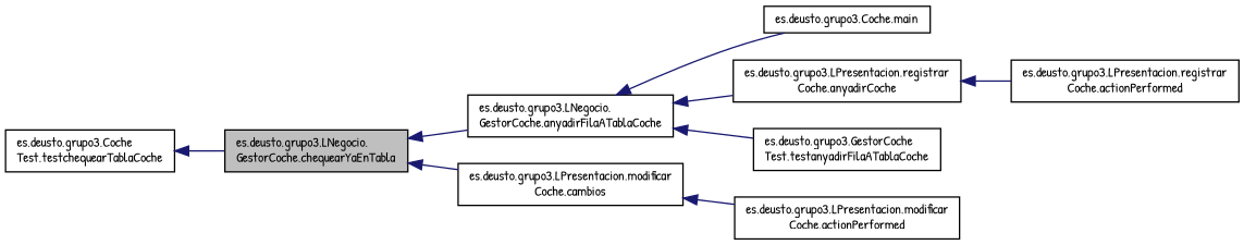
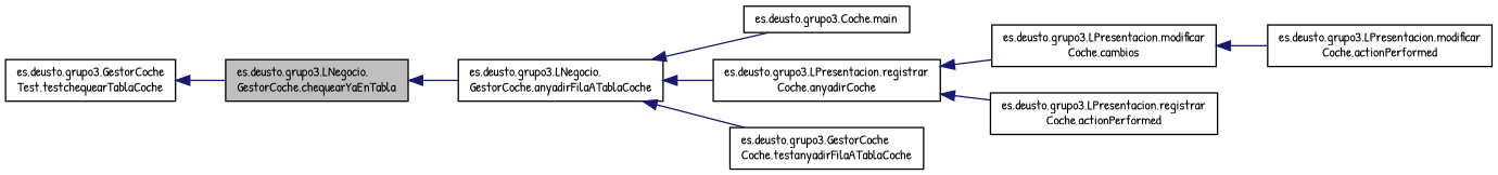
  digraph {
    fontname="Patrick Hand"
    rankdir=LR
    node [color=black fillcolor=white fontname="Patrick Hand" fontsize=10 shape=record style=filled]
    edge [color=midnightblue dir=back fontname="Patrick Hand" fontsize=10 labelfontname=Helvetica labelfontsize=10 style=solid]
    n1 [fillcolor=grey75 fontcolor=black height=0.2 label="es.deusto.grupo3.LNegocio.\lGestorCoche.chequearYaEnTabla" width=0.4]
    n2 [height=0.2 label="es.deusto.grupo3.LNegocio.\lGestorCoche.anyadirFilaATablaCoche" width=0.4]
    n3 [height=0.2 label="es.deusto.grupo3.LPresentacion.modificar\lCoche.cambios" width=0.4]
    n4 [height=0.2 label="es.deusto.grupo3.Coche.main" width=0.4]
    n5 [height=0.2 label="es.deusto.grupo3.LPresentacion.registrar\lCoche.anyadirCoche" width=0.4]
-   n6 [height=0.2 label="es.deusto.grupo3.GestorCoche\lTest.testanyadirFilaATablaCoche" width=0.4]
+   n6 [height=0.2 label="es.deusto.grupo3.GestorCoche\lCoche.testanyadirFilaATablaCoche" width=0.4]
    n7 [height=0.2 label="es.deusto.grupo3.LPresentacion.modificar\lCoche.actionPerformed" width=0.4]
-   n8 [height=0.2 label="es.deusto.grupo3.Coche\lTest.testchequearTablaCoche" width=0.4]
+   n8 [height=0.2 label="es.deusto.grupo3.GestorCoche\lTest.testchequearTablaCoche" width=0.4]
    n9 [height=0.2 label="es.deusto.grupo3.LPresentacion.registrar\lCoche.actionPerformed" width=0.4]
    n1 -> n2
-   n1 -> n3
+   n5 -> n3
    n2 -> n4
    n2 -> n5
    n2 -> n6
    n3 -> n7
    n5 -> n9
    n8 -> n1
  }
